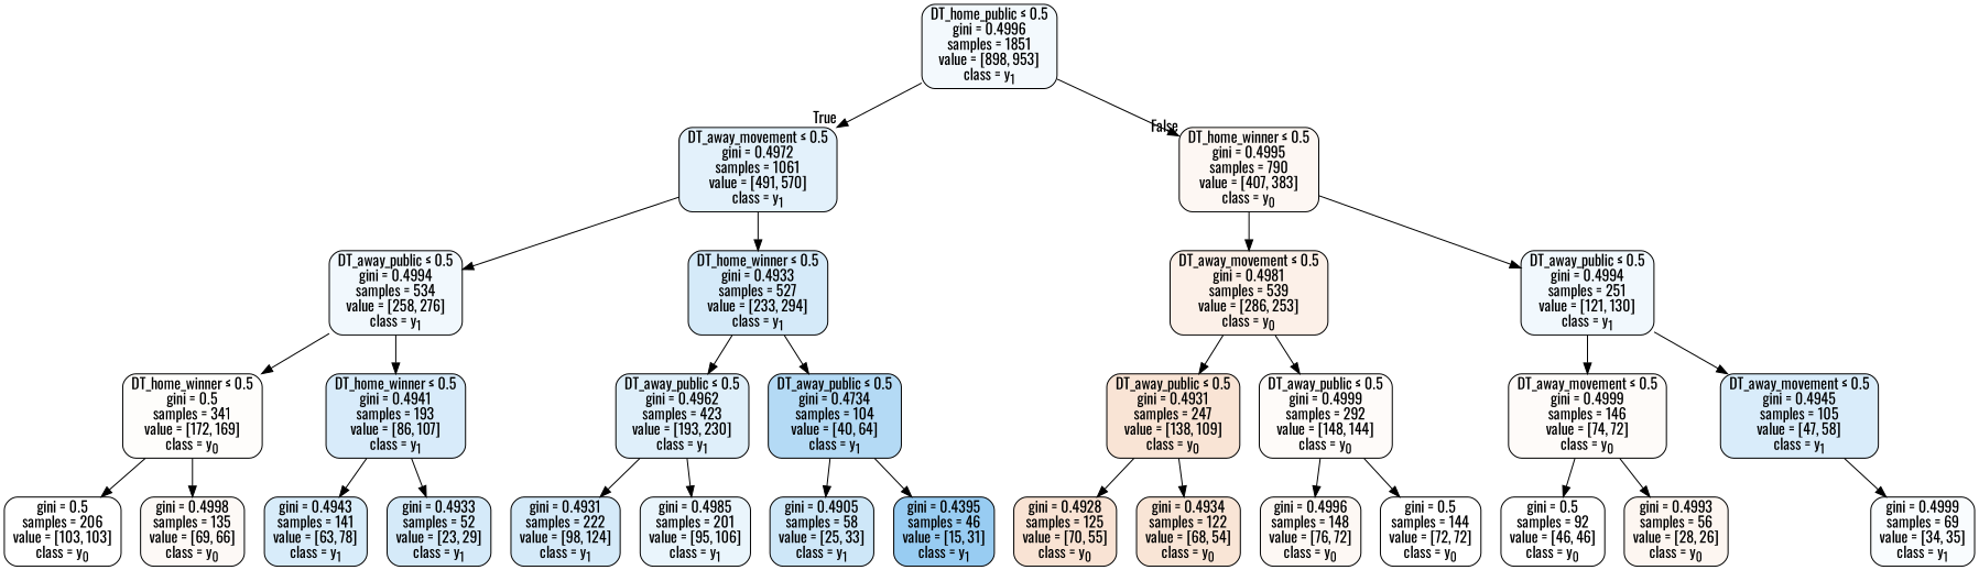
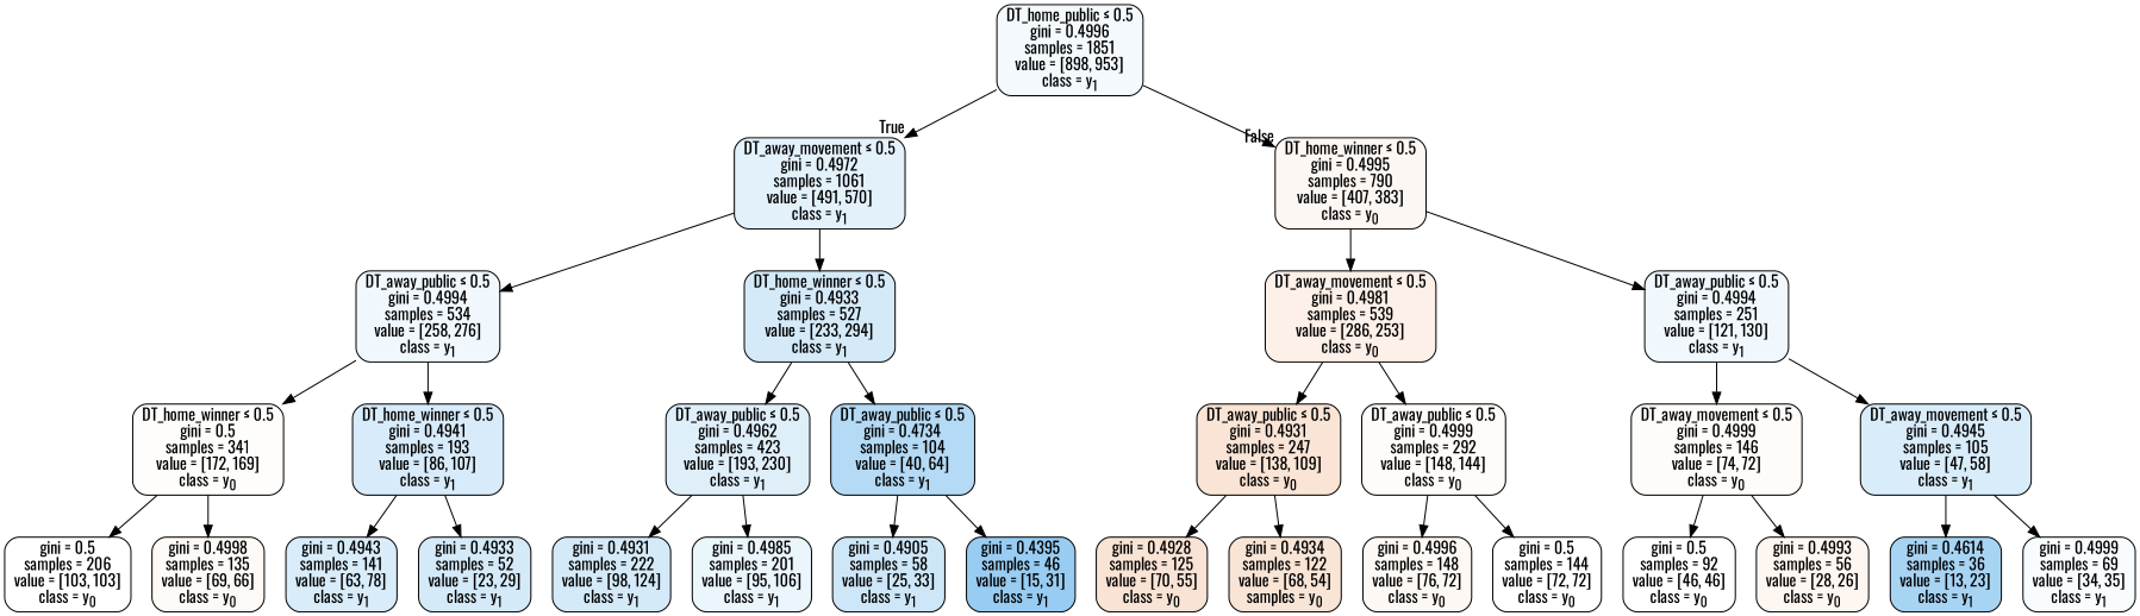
  digraph {
    fontname=Oswald
    node [color=black fillcolor="#399de535" fontname=Oswald shape=box style="filled, rounded"]
    edge [fontname=Oswald]
    n1 [fillcolor="#399de50f" label=<DT_home_public &le; 0.5<br/>gini = 0.4996<br/>samples = 1851<br/>value = [898, 953]<br/>class = y<SUB>1</SUB>>]
    n2 [fillcolor="#399de523" label=<DT_away_movement &le; 0.5<br/>gini = 0.4972<br/>samples = 1061<br/>value = [491, 570]<br/>class = y<SUB>1</SUB>>]
    n3 [fillcolor="#e581390f" label=<DT_home_winner &le; 0.5<br/>gini = 0.4995<br/>samples = 790<br/>value = [407, 383]<br/>class = y<SUB>0</SUB>>]
    n4 [fillcolor="#399de511" label=<DT_away_public &le; 0.5<br/>gini = 0.4994<br/>samples = 534<br/>value = [258, 276]<br/>class = y<SUB>1</SUB>>]
    n5 [label=<DT_home_winner &le; 0.5<br/>gini = 0.4933<br/>samples = 527<br/>value = [233, 294]<br/>class = y<SUB>1</SUB>>]
    n6 [fillcolor="#e581391d" label=<DT_away_movement &le; 0.5<br/>gini = 0.4981<br/>samples = 539<br/>value = [286, 253]<br/>class = y<SUB>0</SUB>>]
    n7 [fillcolor="#399de512" label=<DT_away_public &le; 0.5<br/>gini = 0.4994<br/>samples = 251<br/>value = [121, 130]<br/>class = y<SUB>1</SUB>>]
    n8 [fillcolor="#e5813904" label=<DT_home_winner &le; 0.5<br/>gini = 0.5<br/>samples = 341<br/>value = [172, 169]<br/>class = y<SUB>0</SUB>>]
    n9 [fillcolor="#399de532" label=<DT_home_winner &le; 0.5<br/>gini = 0.4941<br/>samples = 193<br/>value = [86, 107]<br/>class = y<SUB>1</SUB>>]
    n10 [fillcolor="#399de529" label=<DT_away_public &le; 0.5<br/>gini = 0.4962<br/>samples = 423<br/>value = [193, 230]<br/>class = y<SUB>1</SUB>>]
    n11 [fillcolor="#399de560" label=<DT_away_public &le; 0.5<br/>gini = 0.4734<br/>samples = 104<br/>value = [40, 64]<br/>class = y<SUB>1</SUB>>]
    n12 [fillcolor="#e5813900" label=<gini = 0.5<br/>samples = 206<br/>value = [103, 103]<br/>class = y<SUB>0</SUB>>]
    n13 [fillcolor="#e581390b" label=<gini = 0.4998<br/>samples = 135<br/>value = [69, 66]<br/>class = y<SUB>0</SUB>>]
    n14 [fillcolor="#399de531" label=<gini = 0.4943<br/>samples = 141<br/>value = [63, 78]<br/>class = y<SUB>1</SUB>>]
    n15 [label=<gini = 0.4933<br/>samples = 52<br/>value = [23, 29]<br/>class = y<SUB>1</SUB>>]
    n16 [label=<gini = 0.4931<br/>samples = 222<br/>value = [98, 124]<br/>class = y<SUB>1</SUB>>]
    n17 [fillcolor="#399de51a" label=<gini = 0.4985<br/>samples = 201<br/>value = [95, 106]<br/>class = y<SUB>1</SUB>>]
    n18 [fillcolor="#399de53e" label=<gini = 0.4905<br/>samples = 58<br/>value = [25, 33]<br/>class = y<SUB>1</SUB>>]
    n19 [fillcolor="#399de584" label=<gini = 0.4395<br/>samples = 46<br/>value = [15, 31]<br/>class = y<SUB>1</SUB>>]
    n20 [fillcolor="#e5813936" label=<DT_away_public &le; 0.5<br/>gini = 0.4931<br/>samples = 247<br/>value = [138, 109]<br/>class = y<SUB>0</SUB>>]
    n21 [fillcolor="#e5813907" label=<DT_away_public &le; 0.5<br/>gini = 0.4999<br/>samples = 292<br/>value = [148, 144]<br/>class = y<SUB>0</SUB>>]
    n22 [fillcolor="#e5813907" label=<DT_away_movement &le; 0.5<br/>gini = 0.4999<br/>samples = 146<br/>value = [74, 72]<br/>class = y<SUB>0</SUB>>]
    n23 [fillcolor="#399de530" label=<DT_away_movement &le; 0.5<br/>gini = 0.4945<br/>samples = 105<br/>value = [47, 58]<br/>class = y<SUB>1</SUB>>]
    n24 [fillcolor="#e5813937" label=<gini = 0.4928<br/>samples = 125<br/>value = [70, 55]<br/>class = y<SUB>0</SUB>>]
-   n25 [fillcolor="#e5813934" label=<gini = 0.4934<br/>samples = 122<br/>value = [68, 54]<br/>class = y<SUB>0</SUB>>]
+   n25 [fillcolor="#e5813934" label=<gini = 0.4934<br/>samples = 122<br/>value = [68, 54]<br/>samples = y<SUB>0</SUB>>]
    n26 [fillcolor="#e581390d" label=<gini = 0.4996<br/>samples = 148<br/>value = [76, 72]<br/>class = y<SUB>0</SUB>>]
    n27 [fillcolor="#e5813900" label=<gini = 0.5<br/>samples = 144<br/>value = [72, 72]<br/>class = y<SUB>0</SUB>>]
    n28 [fillcolor="#e5813900" label=<gini = 0.5<br/>samples = 92<br/>value = [46, 46]<br/>class = y<SUB>0</SUB>>]
    n29 [fillcolor="#e5813912" label=<gini = 0.4993<br/>samples = 56<br/>value = [28, 26]<br/>class = y<SUB>0</SUB>>]
+   n30 [fillcolor="#399de56f" label=<gini = 0.4614<br/>samples = 36<br/>value = [13, 23]<br/>class = y<SUB>1</SUB>>]
    n31 [fillcolor="#399de507" label=<gini = 0.4999<br/>samples = 69<br/>value = [34, 35]<br/>class = y<SUB>1</SUB>>]
    n1 -> n2 [headlabel=True labelangle=45 labeldistance=2.5]
    n1 -> n3 [headlabel=False labelangle=-45 labeldistance=2.5]
    n2 -> n4
    n2 -> n5
    n3 -> n6
    n3 -> n7
    n4 -> n8
    n4 -> n9
    n5 -> n10
    n5 -> n11
    n6 -> n20
    n6 -> n21
    n7 -> n22
    n7 -> n23
    n8 -> n12
    n8 -> n13
    n9 -> n14
    n9 -> n15
    n10 -> n16
    n10 -> n17
    n11 -> n18
    n11 -> n19
    n20 -> n24
    n20 -> n25
    n21 -> n26
    n21 -> n27
    n22 -> n28
    n22 -> n29
+   n23 -> n30
    n23 -> n31
  }
